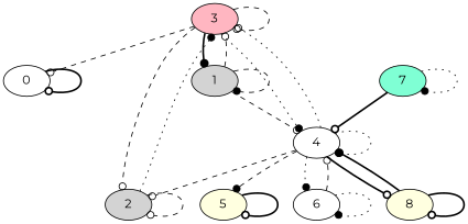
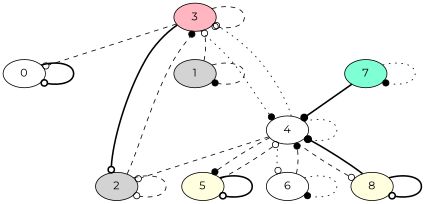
  digraph {
    fontname=Montserrat
    nodesep=0.5
    node [fillcolor=white fontname=Montserrat style=filled]
    edge [arrowhead=odot fontname=Montserrat style=dashed weight=1.0]
    0
    3 [fillcolor=lightpink]
    1 [fillcolor=lightgrey]
    2 [fillcolor=lightgrey]
    4
    5 [fillcolor=lightyellow]
    6
    8 [fillcolor=lightyellow]
    7 [fillcolor=aquamarine]
    0 -> 0 [style=bold]
    3 -> 0
    3 -> 3
-   3 -> 1 [arrowhead=dot style=bold]
-   3 -> 2
+   3 -> 2 [style=bold]
    3 -> 4 [arrowhead=dot style=dotted]
    1 -> 3
    1 -> 1 [arrowhead=dot]
-   2 -> 3 [arrowhead=dot style=dotted]
+   2 -> 3 [arrowhead=dot]
    2 -> 2
    4 -> 3 [style=dotted]
    4 -> 2
    4 -> 4 [arrowhead=dot style=dotted]
    4 -> 5 [arrowhead=dot]
-   4 -> 6 [arrowhead=dot style=dotted]
-   4 -> 8 [style=bold]
-   1 -> 4
+   4 -> 6 [style=dotted]
+   4 -> 8
+   5 -> 4
    5 -> 5 [style=bold]
-   6 -> 4
+   6 -> 4 [arrowhead=dot]
    6 -> 6 [arrowhead=dot style=dotted]
    8 -> 4 [arrowhead=dot style=bold]
    8 -> 8 [style=bold]
-   7 -> 4 [style=bold]
+   7 -> 4 [arrowhead=dot style=bold]
    7 -> 7 [arrowhead=dot style=dotted]
  }
